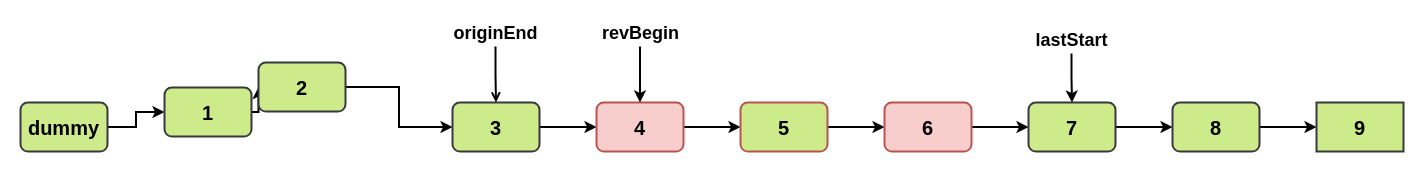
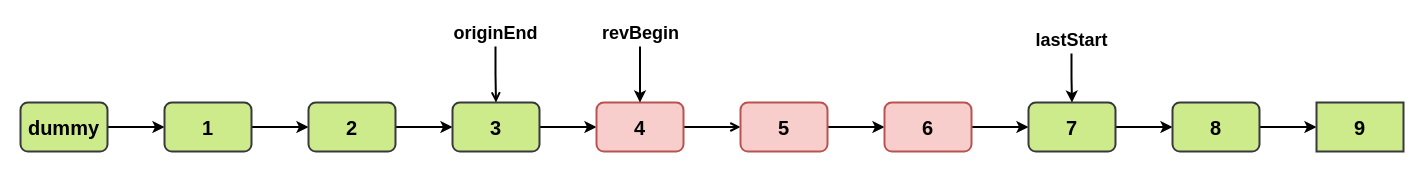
  <mxCell id="0" />
  <mxCell id="1" parent="0" />
  <mxCell id="2" style="edgeStyle=orthogonalEdgeStyle;rounded=0;orthogonalLoop=1;jettySize=auto;html=1;exitX=1;exitY=0.5;exitDx=0;exitDy=0;strokeWidth=2;" edge="1" parent="1" source="3" target="5"><mxGeometry relative="1" as="geometry" /></mxCell>
  <mxCell id="3" value="dummy" style="rounded=1;whiteSpace=wrap;html=1;strokeWidth=2;fontSize=20;fontStyle=1;fillColor=#cdeb8b;strokeColor=#36393d;" parent="1" vertex="1"><mxGeometry x="20" y="102" width="87" height="49" as="geometry" /></mxCell>
  <mxCell id="4" style="edgeStyle=orthogonalEdgeStyle;rounded=0;orthogonalLoop=1;jettySize=auto;html=1;exitX=1;exitY=0.5;exitDx=0;exitDy=0;entryX=0;entryY=0.5;entryDx=0;entryDy=0;strokeWidth=2;" edge="1" parent="1" source="5" target="7"><mxGeometry relative="1" as="geometry" /></mxCell>
- <mxCell id="5" value="1" style="rounded=1;whiteSpace=wrap;html=1;strokeWidth=2;fontSize=20;fontStyle=1;fillColor=#cdeb8b;strokeColor=#36393d;" vertex="1" parent="1"><mxGeometry x="164" y="87" width="87" height="49" as="geometry" /></mxCell>
+ <mxCell id="5" value="1" style="rounded=1;whiteSpace=wrap;html=1;strokeWidth=2;fontSize=20;fontStyle=1;fillColor=#cdeb8b;strokeColor=#36393d;" vertex="1" parent="1"><mxGeometry x="164" y="102" width="87" height="49" as="geometry" /></mxCell>
  <mxCell id="6" style="edgeStyle=orthogonalEdgeStyle;rounded=0;orthogonalLoop=1;jettySize=auto;html=1;exitX=1;exitY=0.5;exitDx=0;exitDy=0;entryX=0;entryY=0.5;entryDx=0;entryDy=0;strokeWidth=2;" edge="1" parent="1" source="7" target="9"><mxGeometry relative="1" as="geometry" /></mxCell>
- <mxCell id="7" value="2" style="rounded=1;whiteSpace=wrap;html=1;strokeWidth=2;fontSize=20;fontStyle=1;fillColor=#cdeb8b;strokeColor=#36393d;" vertex="1" parent="1"><mxGeometry x="258" y="62" width="87" height="49" as="geometry" /></mxCell>
+ <mxCell id="7" value="2" style="rounded=1;whiteSpace=wrap;html=1;strokeWidth=2;fontSize=20;fontStyle=1;fillColor=#cdeb8b;strokeColor=#36393d;" vertex="1" parent="1"><mxGeometry x="308" y="102" width="87" height="49" as="geometry" /></mxCell>
  <mxCell id="8" style="edgeStyle=orthogonalEdgeStyle;rounded=0;orthogonalLoop=1;jettySize=auto;html=1;exitX=1;exitY=0.5;exitDx=0;exitDy=0;entryX=0;entryY=0.5;entryDx=0;entryDy=0;strokeWidth=2;" edge="1" parent="1" source="9" target="11"><mxGeometry relative="1" as="geometry" /></mxCell>
  <mxCell id="9" value="3" style="rounded=1;whiteSpace=wrap;html=1;strokeWidth=2;fontSize=20;fontStyle=1;fillColor=#cdeb8b;strokeColor=#36393d;" vertex="1" parent="1"><mxGeometry x="452" y="102" width="87" height="49" as="geometry" /></mxCell>
- <mxCell id="10" style="edgeStyle=orthogonalEdgeStyle;rounded=0;orthogonalLoop=1;jettySize=auto;html=1;exitX=1;exitY=0.5;exitDx=0;exitDy=0;entryX=0;entryY=0.5;entryDx=0;entryDy=0;strokeWidth=2;" edge="1" parent="1" source="11" target="13"><mxGeometry relative="1" as="geometry" /></mxCell>
+ <mxCell id="10" style="edgeStyle=orthogonalEdgeStyle;rounded=0;orthogonalLoop=1;jettySize=auto;html=1;exitX=1;exitY=0.5;exitDx=0;exitDy=0;entryX=0;entryY=0.5;entryDx=0;entryDy=0;strokeWidth=2;endArrow=open;" edge="1" parent="1" source="11" target="13"><mxGeometry relative="1" as="geometry" /></mxCell>
  <mxCell id="11" value="4" style="rounded=1;whiteSpace=wrap;html=1;strokeWidth=2;fontSize=20;fontStyle=1;fillColor=#f8cecc;strokeColor=#b85450;" vertex="1" parent="1"><mxGeometry x="596" y="102" width="87" height="49" as="geometry" /></mxCell>
  <mxCell id="12" style="edgeStyle=orthogonalEdgeStyle;rounded=0;orthogonalLoop=1;jettySize=auto;html=1;exitX=1;exitY=0.5;exitDx=0;exitDy=0;entryX=0;entryY=0.5;entryDx=0;entryDy=0;strokeWidth=2;" edge="1" parent="1" source="13" target="15"><mxGeometry relative="1" as="geometry" /></mxCell>
- <mxCell id="13" value="5" style="rounded=1;whiteSpace=wrap;html=1;strokeWidth=2;fontSize=20;fontStyle=1;fillColor=#cdeb8b;strokeColor=#b85450;" vertex="1" parent="1"><mxGeometry x="740" y="102" width="87" height="49" as="geometry" /></mxCell>
+ <mxCell id="13" value="5" style="rounded=1;whiteSpace=wrap;html=1;strokeWidth=2;fontSize=20;fontStyle=1;fillColor=#f8cecc;strokeColor=#b85450;" vertex="1" parent="1"><mxGeometry x="740" y="102" width="87" height="49" as="geometry" /></mxCell>
  <mxCell id="14" style="edgeStyle=orthogonalEdgeStyle;rounded=0;orthogonalLoop=1;jettySize=auto;html=1;exitX=1;exitY=0.5;exitDx=0;exitDy=0;entryX=0;entryY=0.5;entryDx=0;entryDy=0;strokeWidth=2;" edge="1" parent="1" source="15" target="17"><mxGeometry relative="1" as="geometry" /></mxCell>
  <mxCell id="15" value="6" style="rounded=1;whiteSpace=wrap;html=1;strokeWidth=2;fontSize=20;fontStyle=1;fillColor=#f8cecc;strokeColor=#b85450;" vertex="1" parent="1"><mxGeometry x="884" y="102" width="87" height="49" as="geometry" /></mxCell>
  <mxCell id="16" style="edgeStyle=orthogonalEdgeStyle;rounded=0;orthogonalLoop=1;jettySize=auto;html=1;exitX=1;exitY=0.5;exitDx=0;exitDy=0;entryX=0;entryY=0.5;entryDx=0;entryDy=0;strokeWidth=2;" edge="1" parent="1" source="17" target="19"><mxGeometry relative="1" as="geometry" /></mxCell>
  <mxCell id="17" value="7" style="rounded=1;whiteSpace=wrap;html=1;strokeWidth=2;fontSize=20;fontStyle=1;fillColor=#cdeb8b;strokeColor=#36393d;" vertex="1" parent="1"><mxGeometry x="1028" y="102" width="87" height="49" as="geometry" /></mxCell>
  <mxCell id="18" style="edgeStyle=orthogonalEdgeStyle;rounded=0;orthogonalLoop=1;jettySize=auto;html=1;exitX=1;exitY=0.5;exitDx=0;exitDy=0;entryX=0;entryY=0.5;entryDx=0;entryDy=0;strokeWidth=2;" edge="1" parent="1" source="19" target="20"><mxGeometry relative="1" as="geometry" /></mxCell>
  <mxCell id="19" value="8" style="rounded=1;whiteSpace=wrap;html=1;strokeWidth=2;fontSize=20;fontStyle=1;fillColor=#cdeb8b;strokeColor=#36393d;" vertex="1" parent="1"><mxGeometry x="1172" y="102" width="87" height="49" as="geometry" /></mxCell>
  <mxCell id="20" value="9" style="whiteSpace=wrap;html=1;strokeWidth=2;fontSize=20;fontStyle=1;fillColor=#cdeb8b;strokeColor=#36393d;rounded=0;" vertex="1" parent="1"><mxGeometry x="1316" y="102" width="87" height="49" as="geometry" /></mxCell>
  <mxCell id="21" style="edgeStyle=orthogonalEdgeStyle;rounded=0;orthogonalLoop=1;jettySize=auto;html=1;entryX=0.5;entryY=0;entryDx=0;entryDy=0;strokeWidth=2;fontSize=18;" edge="1" parent="1" source="22" target="11"><mxGeometry relative="1" as="geometry" /></mxCell>
  <mxCell id="22" value="revBegin" style="text;html=1;align=center;verticalAlign=middle;resizable=0;points=[];autosize=1;fontStyle=1;fontSize=18;" vertex="1" parent="1"><mxGeometry x="596" y="20" width="87" height="26" as="geometry" /></mxCell>
  <mxCell id="23" style="edgeStyle=orthogonalEdgeStyle;rounded=0;orthogonalLoop=1;jettySize=auto;html=1;entryX=0.5;entryY=0;entryDx=0;entryDy=0;strokeWidth=2;fontSize=18;endArrow=open;" edge="1" parent="1" source="24" target="9"><mxGeometry relative="1" as="geometry" /></mxCell>
  <mxCell id="24" value="originEnd" style="text;html=1;align=center;verticalAlign=middle;resizable=0;points=[];autosize=1;fontStyle=1;fontSize=18;" vertex="1" parent="1"><mxGeometry x="448" y="20" width="94" height="26" as="geometry" /></mxCell>
  <mxCell id="25" style="edgeStyle=orthogonalEdgeStyle;rounded=0;orthogonalLoop=1;jettySize=auto;html=1;entryX=0.5;entryY=0;entryDx=0;entryDy=0;strokeWidth=2;fontSize=18;" edge="1" parent="1" source="26" target="17"><mxGeometry relative="1" as="geometry" /></mxCell>
  <mxCell id="26" value="lastStart" style="text;html=1;align=center;verticalAlign=middle;resizable=0;points=[];autosize=1;fontStyle=1;fontSize=18;" vertex="1" parent="1"><mxGeometry x="1030" y="27" width="82" height="26" as="geometry" /></mxCell>
